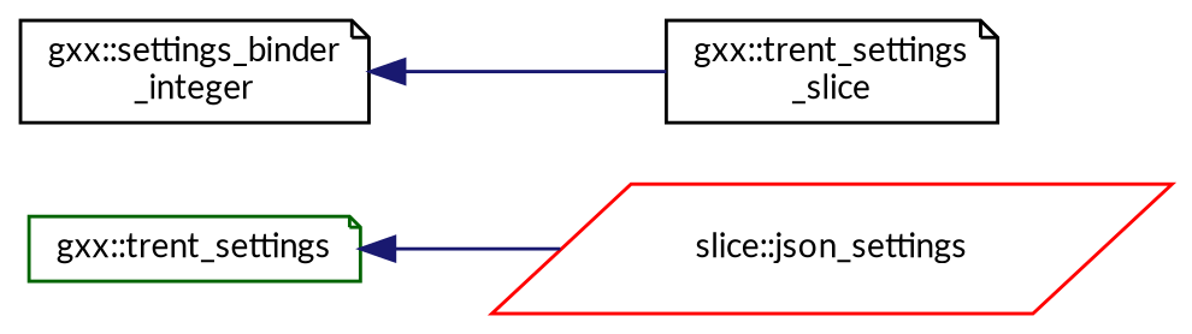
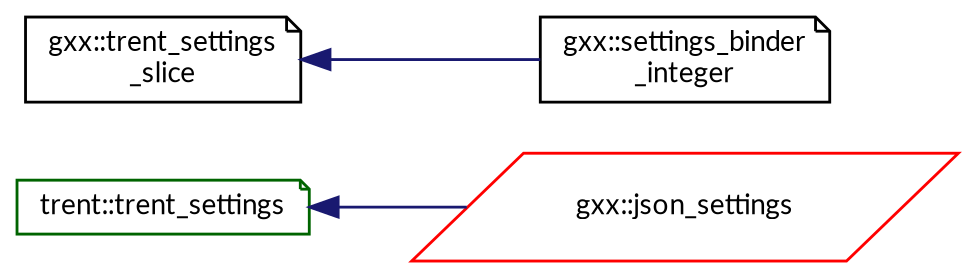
  digraph {
    fontname=Lato
    rankdir=LR
    node [color=black fillcolor=white fontname=Lato fontsize=10 shape=note style=filled]
    edge [color=midnightblue dir=back fontname=Lato fontsize=10 labelfontname=Helvetica labelfontsize=10 style=solid]
-   n1 [color=darkgreen height=0.2 label="gxx::trent_settings" width=0.4]
-   n2 [color=red height=0.2 label="slice::json_settings" shape=parallelogram width=0.4]
+   n1 [color=darkgreen height=0.2 label="trent::trent_settings" width=0.4]
+   n2 [color=red height=0.2 label="gxx::json_settings" shape=parallelogram width=0.4]
    n3 [height=0.2 label="gxx::trent_settings\l_slice" width=0.4]
    n4 [height=0.2 label="gxx::settings_binder\l_integer" width=0.4]
    n1 -> n2
-   n4 -> n3
+   n3 -> n4
  }
